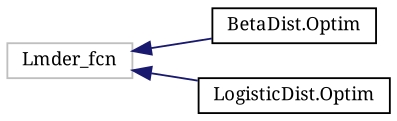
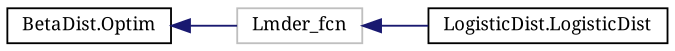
  digraph {
    fontname="Noto Serif"
    rankdir=LR
    node [color=black fontname="Noto Serif" fontsize=10 shape=record]
    edge [color=midnightblue dir=back fontname="Noto Serif" fontsize=10 labelfontname=Helvetica labelfontsize=10 style=solid]
    n1 [color=grey75 height=0.2 label=Lmder_fcn width=0.4]
    n2 [height=0.2 label="BetaDist.Optim" width=0.4]
-   n3 [height=0.2 label="LogisticDist.Optim" width=0.4]
-   n1 -> n2
+   n3 [height=0.2 label="LogisticDist.LogisticDist" width=0.4]
+   n2 -> n1
    n1 -> n3
  }
